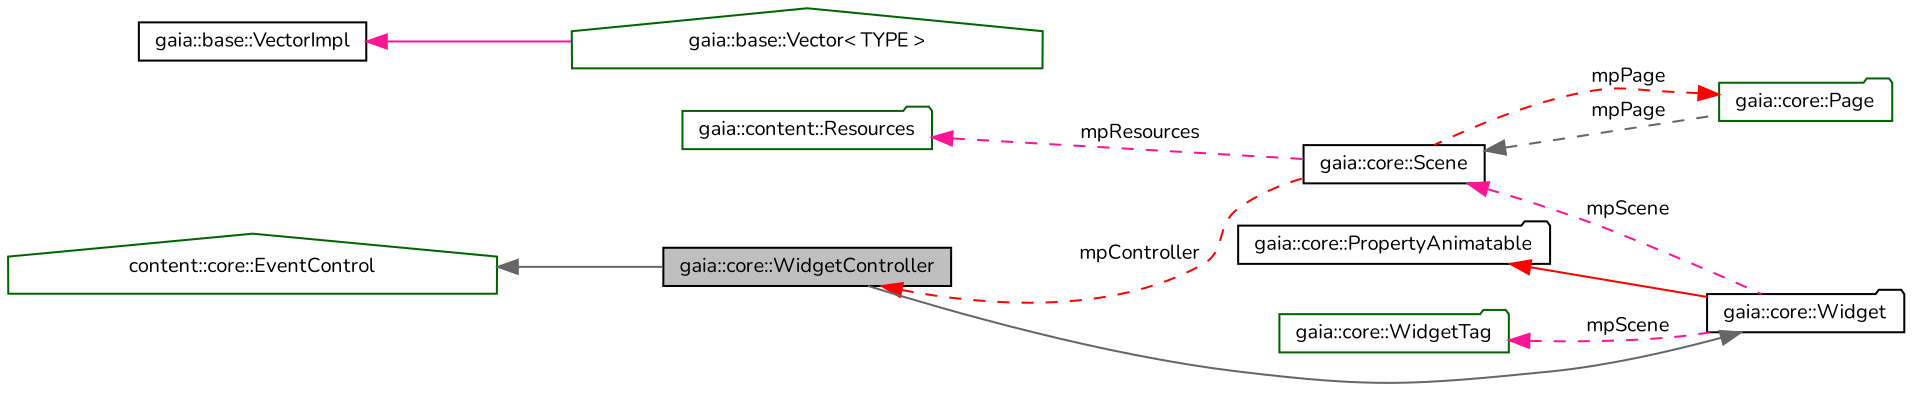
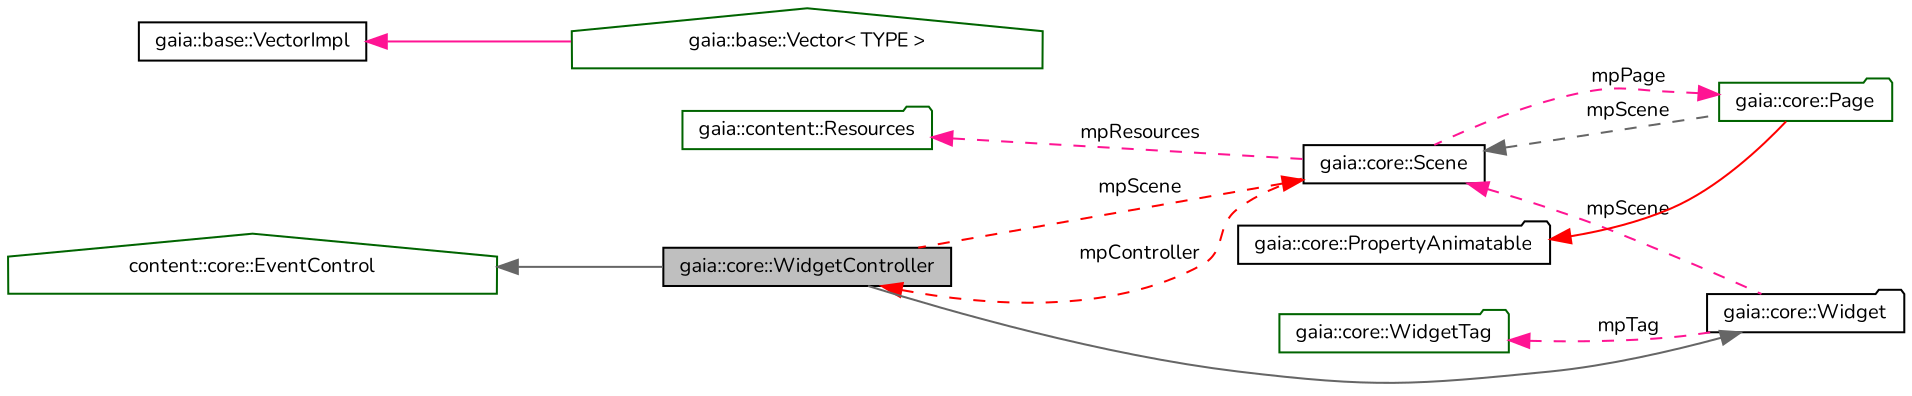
  digraph {
    fontname=Nunito
    rankdir=LR
    node [color=black fillcolor=white fontname=Nunito fontsize=10 shape=folder style=filled]
    edge [color=red dir=back fontname=Nunito fontsize=10 labelfontname=Helvetica labelfontsize=10 style=dashed]
    n1 [fillcolor=grey75 fontcolor=black height=0.2 label="gaia::core::WidgetController" shape=box width=0.4]
    n2 [height=0.2 label="gaia::core::Scene" shape=box width=0.4]
    n3 [height=0.2 label="gaia::core::Widget" width=0.4]
    n4 [color=darkgreen height=0.2 label="gaia::core::Page" width=0.4]
    n5 [height=0.2 label="gaia::core::PropertyAnimatable" width=0.4]
    n6 [color=darkgreen height=0.2 label="gaia::content::Resources" width=0.4]
    n7 [height=0.2 label="gaia::base::VectorImpl" shape=box width=0.4]
    n8 [color=darkgreen height=0.2 label="gaia::base::Vector\< TYPE \>" shape=house width=0.4]
    n9 [color=darkgreen height=0.2 label="gaia::core::WidgetTag" width=0.4]
    n10 [color=darkgreen height=0.2 label="content::core::EventControl" shape=house width=0.4]
    n1 -> n2 [label=mpController]
+   n2 -> n1 [label=mpScene]
    n2 -> n3 [color=deeppink label=mpScene]
-   n2 -> n4 [color=gray40 label=mpPage]
+   n2 -> n4 [color=gray40 label=mpScene]
    n3 -> n1 [color=gray40 style=solid]
-   n4 -> n2 [label=mpPage]
-   n5 -> n3 [style=solid]
+   n4 -> n2 [color=deeppink label=mpPage]
+   n5 -> n4 [style=solid]
    n6 -> n2 [color=deeppink label=mpResources]
    n7 -> n8 [color=deeppink style=solid]
-   n9 -> n3 [color=deeppink label=mpScene]
+   n9 -> n3 [color=deeppink label=mpTag]
    n10 -> n1 [color=gray40 style=solid]
  }
